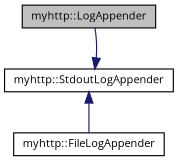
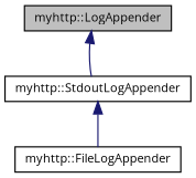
  digraph {
    fontname="Open Sans"
    node [color=black fillcolor=white fontname="Open Sans" fontsize=10 shape=record style=filled]
    edge [color=midnightblue dir=back fontname="Open Sans" fontsize=10 labelfontname=Helvetica labelfontsize=10 style=solid]
    n1 [fillcolor=grey75 fontcolor=black height=0.2 label="myhttp::LogAppender" width=0.4]
    n2 [height=0.2 label="myhttp::StdoutLogAppender" width=0.4]
    n3 [height=0.2 label="myhttp::FileLogAppender" width=0.4]
-   n2 -> n1
+   n1 -> n2
    n2 -> n3
  }
